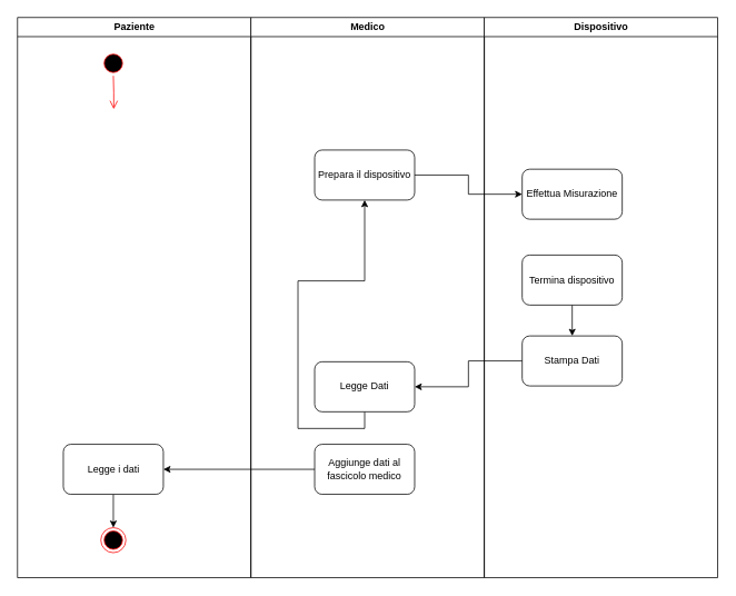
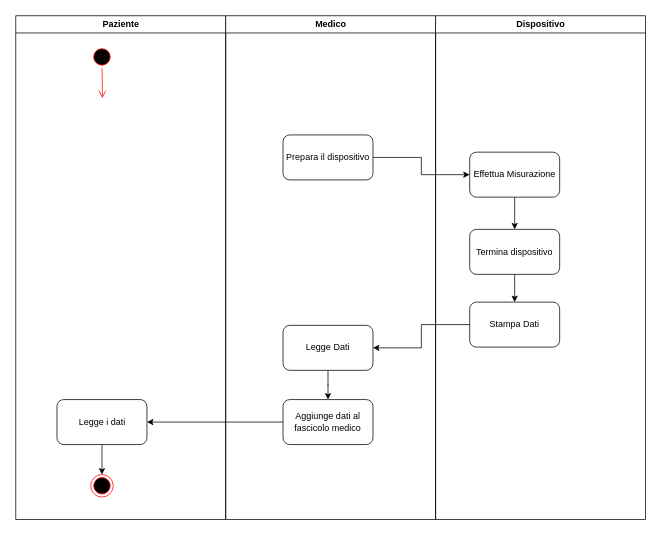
  <mxCell id="0" />
  <mxCell id="1" parent="0" />
  <mxCell id="2" value="Paziente" style="swimlane;whiteSpace=wrap" parent="1" vertex="1"><mxGeometry x="20.5" y="20" width="280" height="672" as="geometry" /></mxCell>
  <mxCell id="3" value="" style="ellipse;shape=startState;fillColor=#000000;strokeColor=#ff0000;" parent="2" vertex="1"><mxGeometry x="100" y="40" width="30" height="30" as="geometry" /></mxCell>
  <mxCell id="4" value="" style="edgeStyle=elbowEdgeStyle;elbow=horizontal;verticalAlign=bottom;endArrow=open;endSize=8;strokeColor=#FF0000;endFill=1;rounded=0" parent="2" source="3" edge="1"><mxGeometry x="100" y="40" as="geometry"><mxPoint x="115.5" y="110" as="targetPoint" /></mxGeometry></mxCell>
  <mxCell id="5" value="" style="ellipse;html=1;shape=endState;fillColor=#000000;strokeColor=#ff0000;" parent="2" vertex="1"><mxGeometry x="100" y="612" width="30" height="30" as="geometry" /></mxCell>
  <mxCell id="6" style="edgeStyle=orthogonalEdgeStyle;rounded=0;orthogonalLoop=1;jettySize=auto;html=1;exitX=0.5;exitY=1;exitDx=0;exitDy=0;entryX=0.5;entryY=0;entryDx=0;entryDy=0;" edge="1" parent="2" source="7" target="5"><mxGeometry relative="1" as="geometry" /></mxCell>
  <mxCell id="7" value="Legge i dati" style="rounded=1;whiteSpace=wrap;html=1;" vertex="1" parent="2"><mxGeometry x="55" y="512" width="120" height="60" as="geometry" /></mxCell>
  <mxCell id="8" value="Medico" style="swimlane;whiteSpace=wrap" parent="1" vertex="1"><mxGeometry x="300.5" y="20" width="280" height="672" as="geometry" /></mxCell>
  <mxCell id="9" value="Prepara il dispositivo" style="rounded=1;whiteSpace=wrap;html=1;" parent="8" vertex="1"><mxGeometry x="76.5" y="159" width="120" height="60" as="geometry" /></mxCell>
- <mxCell id="10" style="edgeStyle=orthogonalEdgeStyle;rounded=0;orthogonalLoop=1;jettySize=auto;html=1;exitX=0.5;exitY=1;exitDx=0;exitDy=0;" parent="8" source="11" target="9" edge="1"><mxGeometry relative="1" as="geometry" /></mxCell>
+ <mxCell id="10" style="edgeStyle=orthogonalEdgeStyle;rounded=0;orthogonalLoop=1;jettySize=auto;html=1;exitX=0.5;exitY=1;exitDx=0;exitDy=0;" parent="8" source="11" target="12" edge="1"><mxGeometry relative="1" as="geometry" /></mxCell>
  <mxCell id="11" value="Legge Dati" style="rounded=1;whiteSpace=wrap;html=1;" parent="8" vertex="1"><mxGeometry x="76.5" y="413" width="120" height="60" as="geometry" /></mxCell>
  <mxCell id="12" value="Aggiunge dati al fascicolo medico" style="rounded=1;whiteSpace=wrap;html=1;" parent="8" vertex="1"><mxGeometry x="76.5" y="512" width="120" height="60" as="geometry" /></mxCell>
  <mxCell id="13" value="Dispositivo" style="swimlane;whiteSpace=wrap" parent="1" vertex="1"><mxGeometry x="580.5" y="20" width="280" height="672" as="geometry" /></mxCell>
+ <mxCell id="14" style="edgeStyle=orthogonalEdgeStyle;rounded=0;orthogonalLoop=1;jettySize=auto;html=1;exitX=0.5;exitY=1;exitDx=0;exitDy=0;" parent="13" source="15" target="17" edge="1"><mxGeometry relative="1" as="geometry" /></mxCell>
  <mxCell id="15" value="Effettua Misurazione" style="rounded=1;whiteSpace=wrap;html=1;" parent="13" vertex="1"><mxGeometry x="45.5" y="182" width="120" height="60" as="geometry" /></mxCell>
  <mxCell id="16" style="edgeStyle=orthogonalEdgeStyle;rounded=0;orthogonalLoop=1;jettySize=auto;html=1;exitX=0.5;exitY=1;exitDx=0;exitDy=0;entryX=0.5;entryY=0;entryDx=0;entryDy=0;" parent="13" source="17" target="18" edge="1"><mxGeometry relative="1" as="geometry" /></mxCell>
  <mxCell id="17" value="Termina dispositivo" style="rounded=1;whiteSpace=wrap;html=1;" parent="13" vertex="1"><mxGeometry x="45.5" y="285" width="120" height="60" as="geometry" /></mxCell>
  <mxCell id="18" value="Stampa Dati" style="rounded=1;whiteSpace=wrap;html=1;" parent="13" vertex="1"><mxGeometry x="45.5" y="382" width="120" height="60" as="geometry" /></mxCell>
  <mxCell id="19" style="edgeStyle=orthogonalEdgeStyle;rounded=0;orthogonalLoop=1;jettySize=auto;html=1;entryX=0;entryY=0.5;entryDx=0;entryDy=0;" parent="1" source="9" target="15" edge="1"><mxGeometry relative="1" as="geometry" /></mxCell>
  <mxCell id="20" style="edgeStyle=orthogonalEdgeStyle;rounded=0;orthogonalLoop=1;jettySize=auto;html=1;exitX=0;exitY=0.5;exitDx=0;exitDy=0;entryX=1;entryY=0.5;entryDx=0;entryDy=0;" parent="1" source="18" target="11" edge="1"><mxGeometry relative="1" as="geometry" /></mxCell>
  <mxCell id="21" style="edgeStyle=orthogonalEdgeStyle;rounded=0;orthogonalLoop=1;jettySize=auto;html=1;" edge="1" parent="1" source="12" target="7"><mxGeometry relative="1" as="geometry" /></mxCell>
